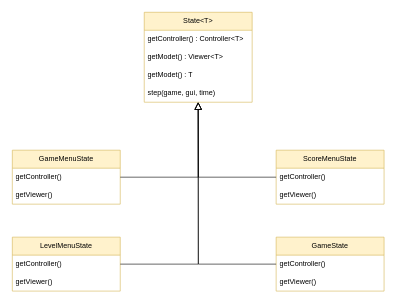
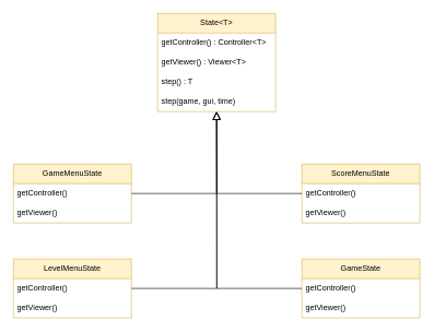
  <mxCell id="0" />
  <mxCell id="1" parent="0" />
  <mxCell id="2" value="State&amp;lt;T&amp;gt;" style="swimlane;fontStyle=0;childLayout=stackLayout;horizontal=1;startSize=30;horizontalStack=0;resizeParent=1;resizeParentMax=0;resizeLast=0;collapsible=1;marginBottom=0;whiteSpace=wrap;html=1;fillColor=#fff2cc;strokeColor=#d6b656;" parent="1" vertex="1"><mxGeometry y="20" width="180" height="150" as="geometry" x="240" /></mxCell>
  <mxCell id="3" value="getController() : Controller&amp;lt;T&amp;gt;" style="text;align=left;verticalAlign=middle;spacingLeft=4;spacingRight=4;overflow=hidden;points=[[0,0.5],[1,0.5]];portConstraint=eastwest;rotatable=0;whiteSpace=wrap;html=1;" parent="2" vertex="1"><mxGeometry y="30" width="180" height="30" as="geometry" /></mxCell>
- <mxCell id="4" value="getModet() : Viewer&amp;lt;T&amp;gt;" style="text;align=left;verticalAlign=middle;spacingLeft=4;spacingRight=4;overflow=hidden;points=[[0,0.5],[1,0.5]];portConstraint=eastwest;rotatable=0;whiteSpace=wrap;html=1;" parent="2" vertex="1"><mxGeometry y="60" width="180" height="30" as="geometry" /></mxCell>
- <mxCell id="5" value="getModet() : T" style="text;strokeColor=none;fillColor=none;align=left;verticalAlign=middle;spacingLeft=4;spacingRight=4;overflow=hidden;points=[[0,0.5],[1,0.5]];portConstraint=eastwest;rotatable=0;whiteSpace=wrap;html=1;" parent="2" vertex="1"><mxGeometry y="90" width="180" height="30" as="geometry" /></mxCell>
+ <mxCell id="4" value="getViewer() : Viewer&amp;lt;T&amp;gt;" style="text;align=left;verticalAlign=middle;spacingLeft=4;spacingRight=4;overflow=hidden;points=[[0,0.5],[1,0.5]];portConstraint=eastwest;rotatable=0;whiteSpace=wrap;html=1;" parent="2" vertex="1"><mxGeometry y="60" width="180" height="30" as="geometry" /></mxCell>
+ <mxCell id="5" value="step() : T" style="text;strokeColor=none;fillColor=none;align=left;verticalAlign=middle;spacingLeft=4;spacingRight=4;overflow=hidden;points=[[0,0.5],[1,0.5]];portConstraint=eastwest;rotatable=0;whiteSpace=wrap;html=1;" parent="2" vertex="1"><mxGeometry y="90" width="180" height="30" as="geometry" /></mxCell>
  <mxCell id="6" value="step(game, gui, time)" style="text;align=left;verticalAlign=middle;spacingLeft=4;spacingRight=4;overflow=hidden;points=[[0,0.5],[1,0.5]];portConstraint=eastwest;rotatable=0;whiteSpace=wrap;html=1;" parent="2" vertex="1"><mxGeometry y="120" width="180" height="30" as="geometry" /></mxCell>
  <mxCell id="7" value="ScoreMenuState" style="swimlane;fontStyle=0;childLayout=stackLayout;horizontal=1;startSize=30;horizontalStack=0;resizeParent=1;resizeParentMax=0;resizeLast=0;collapsible=1;marginBottom=0;whiteSpace=wrap;html=1;fillColor=#fff2cc;strokeColor=#d6b656;" parent="1" vertex="1"><mxGeometry x="460" y="250" width="180" height="90" as="geometry" /></mxCell>
  <mxCell id="8" value="getController()" style="text;align=left;verticalAlign=middle;spacingLeft=4;spacingRight=4;overflow=hidden;points=[[0,0.5],[1,0.5]];portConstraint=eastwest;rotatable=0;whiteSpace=wrap;html=1;" parent="7" vertex="1"><mxGeometry y="30" width="180" height="30" as="geometry" /></mxCell>
  <mxCell id="9" value="getViewer()" style="text;align=left;verticalAlign=middle;spacingLeft=4;spacingRight=4;overflow=hidden;points=[[0,0.5],[1,0.5]];portConstraint=eastwest;rotatable=0;whiteSpace=wrap;html=1;" parent="7" vertex="1"><mxGeometry y="60" width="180" height="30" as="geometry" /></mxCell>
  <mxCell id="10" value="LevelMenuState" style="swimlane;fontStyle=0;childLayout=stackLayout;horizontal=1;startSize=30;horizontalStack=0;resizeParent=1;resizeParentMax=0;resizeLast=0;collapsible=1;marginBottom=0;whiteSpace=wrap;html=1;fillColor=#fff2cc;strokeColor=#d6b656;" parent="1" vertex="1"><mxGeometry x="20" y="395" width="180" height="90" as="geometry" /></mxCell>
  <mxCell id="11" value="getController()" style="text;align=left;verticalAlign=middle;spacingLeft=4;spacingRight=4;overflow=hidden;points=[[0,0.5],[1,0.5]];portConstraint=eastwest;rotatable=0;whiteSpace=wrap;html=1;" parent="10" vertex="1"><mxGeometry y="30" width="180" height="30" as="geometry" /></mxCell>
  <mxCell id="12" value="getViewer()" style="text;align=left;verticalAlign=middle;spacingLeft=4;spacingRight=4;overflow=hidden;points=[[0,0.5],[1,0.5]];portConstraint=eastwest;rotatable=0;whiteSpace=wrap;html=1;" parent="10" vertex="1"><mxGeometry y="60" width="180" height="30" as="geometry" /></mxCell>
  <mxCell id="13" value="GameMenuState" style="swimlane;fontStyle=0;childLayout=stackLayout;horizontal=1;startSize=30;horizontalStack=0;resizeParent=1;resizeParentMax=0;resizeLast=0;collapsible=1;marginBottom=0;whiteSpace=wrap;html=1;fillColor=#fff2cc;strokeColor=#d6b656;" parent="1" vertex="1"><mxGeometry x="20" y="250" width="180" height="90" as="geometry" /></mxCell>
  <mxCell id="14" value="getController()" style="text;align=left;verticalAlign=middle;spacingLeft=4;spacingRight=4;overflow=hidden;points=[[0,0.5],[1,0.5]];portConstraint=eastwest;rotatable=0;whiteSpace=wrap;html=1;" parent="13" vertex="1"><mxGeometry y="30" width="180" height="30" as="geometry" /></mxCell>
  <mxCell id="15" value="getViewer()" style="text;align=left;verticalAlign=middle;spacingLeft=4;spacingRight=4;overflow=hidden;points=[[0,0.5],[1,0.5]];portConstraint=eastwest;rotatable=0;whiteSpace=wrap;html=1;" parent="13" vertex="1"><mxGeometry y="60" width="180" height="30" as="geometry" /></mxCell>
  <mxCell id="16" value="GameState" style="swimlane;fontStyle=0;childLayout=stackLayout;horizontal=1;startSize=30;horizontalStack=0;resizeParent=1;resizeParentMax=0;resizeLast=0;collapsible=1;marginBottom=0;whiteSpace=wrap;html=1;fillColor=#fff2cc;strokeColor=#d6b656;" parent="1" vertex="1"><mxGeometry x="460" y="395" width="180" height="90" as="geometry" /></mxCell>
  <mxCell id="17" value="getController()" style="text;align=left;verticalAlign=middle;spacingLeft=4;spacingRight=4;overflow=hidden;points=[[0,0.5],[1,0.5]];portConstraint=eastwest;rotatable=0;whiteSpace=wrap;html=1;" parent="16" vertex="1"><mxGeometry y="30" width="180" height="30" as="geometry" /></mxCell>
  <mxCell id="18" value="getViewer()" style="text;align=left;verticalAlign=middle;spacingLeft=4;spacingRight=4;overflow=hidden;points=[[0,0.5],[1,0.5]];portConstraint=eastwest;rotatable=0;whiteSpace=wrap;html=1;" parent="16" vertex="1"><mxGeometry y="60" width="180" height="30" as="geometry" /></mxCell>
  <mxCell id="19" style="edgeStyle=orthogonalEdgeStyle;rounded=0;orthogonalLoop=1;jettySize=auto;html=1;strokeWidth=1;endArrow=block;endFill=0;endSize=10;" parent="1" source="14" target="6" edge="1"><mxGeometry relative="1" as="geometry"><Array as="points"><mxPoint x="330" y="295" /></Array></mxGeometry></mxCell>
  <mxCell id="20" style="edgeStyle=orthogonalEdgeStyle;rounded=0;orthogonalLoop=1;jettySize=auto;html=1;strokeWidth=1;endArrow=block;endFill=0;endSize=10;" parent="1" source="8" edge="1"><mxGeometry relative="1" as="geometry"><mxPoint x="330" y="170" as="targetPoint" /></mxGeometry></mxCell>
  <mxCell id="21" style="edgeStyle=orthogonalEdgeStyle;rounded=0;orthogonalLoop=1;jettySize=auto;html=1;entryX=0.5;entryY=1;entryDx=0;entryDy=0;entryPerimeter=0;strokeWidth=1;endArrow=block;endFill=0;endSize=10;" parent="1" source="11" target="6" edge="1"><mxGeometry relative="1" as="geometry" /></mxCell>
  <mxCell id="22" style="edgeStyle=orthogonalEdgeStyle;rounded=0;orthogonalLoop=1;jettySize=auto;html=1;strokeWidth=1;endArrow=block;endFill=0;endSize=10;" parent="1" source="17" edge="1"><mxGeometry relative="1" as="geometry"><mxPoint x="330" y="170" as="targetPoint" /></mxGeometry></mxCell>
